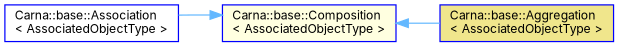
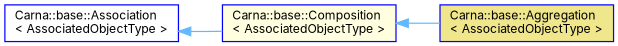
  digraph {
    fontname=Inter
    rankdir=LR
    node [color=blue fontname=Inter fontsize=10 shape=box style=filled]
    edge [color=steelblue1 dir=back fontname=Inter fontsize=10 labelfontname=Helvetica labelfontsize=10 style=solid]
    n1 [fillcolor=white height=0.2 label="Carna::base::Association\l\< AssociatedObjectType \>" width=0.4]
    n2 [fillcolor=lightyellow height=0.2 label="Carna::base::Composition\l\< AssociatedObjectType \>" width=0.4]
    n3 [fillcolor=khaki height=0.2 label="Carna::base::Aggregation\l\< AssociatedObjectType \>" width=0.4]
-   n2 -> n1
+   n1 -> n2
    n2 -> n3
  }
